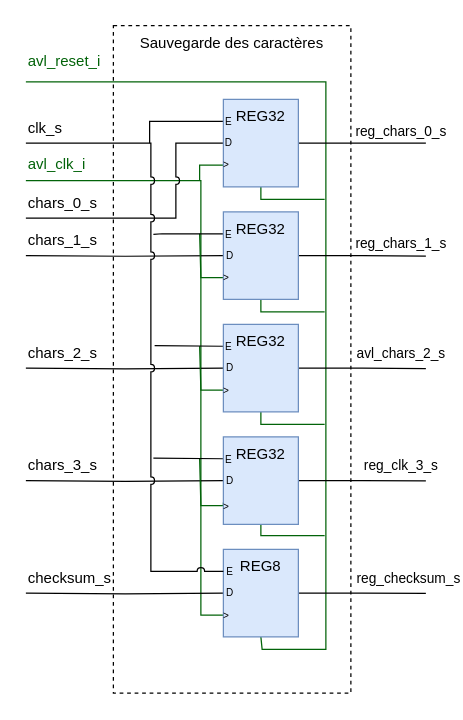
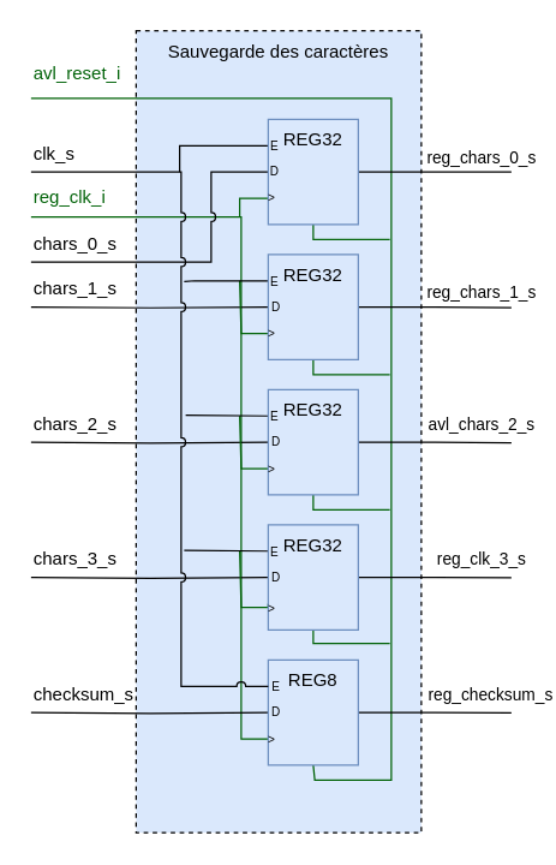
  <mxCell id="0" />
  <mxCell id="1" parent="0" />
- <mxCell id="2" value="Sauvegarde des caractères" style="rounded=0;whiteSpace=wrap;html=1;verticalAlign=top;dashed=1;" vertex="1" parent="1"><mxGeometry x="90" y="20" width="190" height="534" as="geometry" /></mxCell>
+ <mxCell id="2" value="Sauvegarde des caractères" style="rounded=0;whiteSpace=wrap;html=1;verticalAlign=top;dashed=1;fillColor=#dae8fc;" vertex="1" parent="1"><mxGeometry x="90" y="20" width="190" height="534" as="geometry" /></mxCell>
  <mxCell id="3" value="" style="endArrow=none;html=1;rounded=0;edgeStyle=orthogonalEdgeStyle;entryX=0;entryY=0.75;entryDx=0;entryDy=0;entryPerimeter=0;strokeColor=#026309;" edge="1" parent="1" target="40"><mxGeometry width="50" height="50" relative="1" as="geometry"><mxPoint x="20" y="144" as="sourcePoint" /><mxPoint x="179" y="191.5" as="targetPoint" /><Array as="points"><mxPoint x="160" y="144" /><mxPoint x="160" y="492" /><mxPoint x="179" y="492" /></Array></mxGeometry></mxCell>
- <mxCell id="4" value="avl_clk_i" style="text;strokeColor=none;align=left;fillColor=none;html=1;verticalAlign=middle;whiteSpace=wrap;rounded=0;fontColor=#026309;" vertex="1" parent="1"><mxGeometry x="20" y="116" width="70" height="30" as="geometry" /></mxCell>
+ <mxCell id="4" value="reg_clk_i" style="text;strokeColor=none;align=left;fillColor=none;html=1;verticalAlign=middle;whiteSpace=wrap;rounded=0;fontColor=#026309;" vertex="1" parent="1"><mxGeometry x="20" y="116" width="70" height="30" as="geometry" /></mxCell>
  <mxCell id="5" value="" style="endArrow=none;html=1;rounded=0;edgeStyle=orthogonalEdgeStyle;entryX=0.5;entryY=1;entryDx=0;entryDy=0;entryPerimeter=0;strokeColor=#026309;" edge="1" parent="1" target="40"><mxGeometry width="50" height="50" relative="1" as="geometry"><mxPoint x="20" y="65" as="sourcePoint" /><mxPoint x="-20" y="64" as="targetPoint" /><Array as="points"><mxPoint x="260" y="65" /><mxPoint x="260" y="519" /><mxPoint x="209" y="519" /></Array></mxGeometry></mxCell>
  <mxCell id="6" value="avl_reset_i" style="text;html=1;align=left;verticalAlign=middle;resizable=0;points=[];autosize=1;strokeColor=none;fillColor=none;fontColor=#026309;" vertex="1" parent="1"><mxGeometry x="20" y="34" width="80" height="30" as="geometry" /></mxCell>
  <mxCell id="7" value="clk_s" style="text;strokeColor=none;align=left;fillColor=none;html=1;verticalAlign=middle;whiteSpace=wrap;rounded=0;" vertex="1" parent="1"><mxGeometry x="20" y="87" width="60" height="30" as="geometry" /></mxCell>
  <mxCell id="8" value="" style="endArrow=none;html=1;rounded=0;edgeStyle=orthogonalEdgeStyle;entryX=0;entryY=0.5;entryDx=0;entryDy=0;entryPerimeter=0;jumpStyle=arc;" edge="1" parent="1" target="23"><mxGeometry width="50" height="50" relative="1" as="geometry"><mxPoint x="20" y="174" as="sourcePoint" /><mxPoint x="-20" y="174" as="targetPoint" /><Array as="points"><mxPoint x="140" y="174" /><mxPoint x="140" y="114" /></Array></mxGeometry></mxCell>
  <mxCell id="9" value="chars_0_s" style="text;html=1;align=left;verticalAlign=middle;resizable=0;points=[];autosize=1;strokeColor=none;fillColor=none;" vertex="1" parent="1"><mxGeometry x="20" y="147" width="80" height="30" as="geometry" /></mxCell>
  <mxCell id="10" value="" style="endArrow=none;html=1;rounded=0;entryX=0;entryY=0.5;entryDx=0;entryDy=0;entryPerimeter=0;edgeStyle=orthogonalEdgeStyle;" edge="1" parent="1" target="28"><mxGeometry width="50" height="50" relative="1" as="geometry"><mxPoint x="20" y="204" as="sourcePoint" /><mxPoint x="-20" y="204" as="targetPoint" /></mxGeometry></mxCell>
  <mxCell id="11" value="chars_1_s" style="text;html=1;align=left;verticalAlign=middle;resizable=0;points=[];autosize=1;strokeColor=none;fillColor=none;" vertex="1" parent="1"><mxGeometry x="20" y="177" width="80" height="30" as="geometry" /></mxCell>
  <mxCell id="12" value="" style="endArrow=none;html=1;rounded=0;edgeStyle=orthogonalEdgeStyle;entryX=0;entryY=0.5;entryDx=0;entryDy=0;entryPerimeter=0;" edge="1" parent="1" target="33"><mxGeometry width="50" height="50" relative="1" as="geometry"><mxPoint x="20" y="294" as="sourcePoint" /><mxPoint x="-20" y="289" as="targetPoint" /></mxGeometry></mxCell>
  <mxCell id="13" value="" style="endArrow=none;html=1;rounded=0;edgeStyle=orthogonalEdgeStyle;entryX=0;entryY=0.5;entryDx=0;entryDy=0;entryPerimeter=0;" edge="1" parent="1" target="38"><mxGeometry width="50" height="50" relative="1" as="geometry"><mxPoint x="20" y="384" as="sourcePoint" /><mxPoint x="-20" y="388.17" as="targetPoint" /></mxGeometry></mxCell>
  <mxCell id="14" value="" style="endArrow=none;html=1;rounded=0;edgeStyle=orthogonalEdgeStyle;entryX=0;entryY=0.5;entryDx=0;entryDy=0;entryPerimeter=0;" edge="1" parent="1" target="40"><mxGeometry width="50" height="50" relative="1" as="geometry"><mxPoint x="20" y="474" as="sourcePoint" /><mxPoint x="-20" y="474" as="targetPoint" /></mxGeometry></mxCell>
  <mxCell id="15" value="chars_2_s" style="text;html=1;align=left;verticalAlign=middle;resizable=0;points=[];autosize=1;strokeColor=none;fillColor=none;" vertex="1" parent="1"><mxGeometry x="20" y="267" width="80" height="30" as="geometry" /></mxCell>
  <mxCell id="16" value="chars_3_s" style="text;html=1;align=left;verticalAlign=middle;resizable=0;points=[];autosize=1;strokeColor=none;fillColor=none;" vertex="1" parent="1"><mxGeometry x="20" y="357" width="80" height="30" as="geometry" /></mxCell>
  <mxCell id="17" value="checksum_s" style="text;html=1;align=left;verticalAlign=middle;resizable=0;points=[];autosize=1;strokeColor=none;fillColor=none;" vertex="1" parent="1"><mxGeometry x="20" y="447" width="90" height="30" as="geometry" /></mxCell>
  <mxCell id="18" style="edgeStyle=orthogonalEdgeStyle;rounded=0;orthogonalLoop=1;jettySize=auto;html=1;exitX=0;exitY=0.75;exitDx=0;exitDy=0;exitPerimeter=0;jumpStyle=arc;endArrow=none;endFill=0;strokeColor=#026309;" edge="1" parent="1" source="23"><mxGeometry relative="1" as="geometry"><mxPoint x="159" y="144" as="targetPoint" /><Array as="points"><mxPoint x="159" y="132" /></Array></mxGeometry></mxCell>
  <mxCell id="19" style="edgeStyle=orthogonalEdgeStyle;rounded=0;orthogonalLoop=1;jettySize=auto;html=1;exitX=0;exitY=0.25;exitDx=0;exitDy=0;exitPerimeter=0;endArrow=none;endFill=0;" edge="1" parent="1" source="23"><mxGeometry relative="1" as="geometry"><mxPoint x="119" y="114" as="targetPoint" /><Array as="points"><mxPoint x="119" y="97" /></Array></mxGeometry></mxCell>
  <mxCell id="20" style="edgeStyle=orthogonalEdgeStyle;rounded=0;orthogonalLoop=1;jettySize=auto;html=1;exitX=0.5;exitY=1;exitDx=0;exitDy=0;exitPerimeter=0;strokeColor=#026309;endArrow=none;endFill=0;" edge="1" parent="1" source="23"><mxGeometry relative="1" as="geometry"><mxPoint x="259" y="159" as="targetPoint" /><Array as="points"><mxPoint x="208" y="159" /></Array></mxGeometry></mxCell>
  <mxCell id="21" style="edgeStyle=orthogonalEdgeStyle;rounded=0;orthogonalLoop=1;jettySize=auto;html=1;exitX=1;exitY=0.5;exitDx=0;exitDy=0;exitPerimeter=0;fontColor=#026309;endArrow=none;endFill=0;" edge="1" parent="1" source="23"><mxGeometry relative="1" as="geometry"><mxPoint x="340" y="114" as="targetPoint" /></mxGeometry></mxCell>
  <mxCell id="22" value="reg_chars_0_s" style="edgeLabel;html=1;align=center;verticalAlign=middle;resizable=0;points=[];" vertex="1" connectable="0" parent="21"><mxGeometry x="0.29" y="-1" relative="1" as="geometry"><mxPoint x="16" y="-11" as="offset" /></mxGeometry></mxCell>
  <mxCell id="23" value="REG32" style="rounded=0;whiteSpace=wrap;html=1;verticalAlign=top;fillColor=#dae8fc;strokeColor=#6c8ebf;points=[[0,0.25,0,0,0],[0,0.5,0,0,0],[0,0.75,0,0,0],[0.5,1,0,0,0],[1,0.5,0,0,0]];" vertex="1" parent="1"><mxGeometry x="178" y="79" width="60" height="70" as="geometry" /></mxCell>
  <mxCell id="24" style="edgeStyle=orthogonalEdgeStyle;rounded=0;orthogonalLoop=1;jettySize=auto;html=1;exitX=0;exitY=0.75;exitDx=0;exitDy=0;exitPerimeter=0;endArrow=none;endFill=0;strokeColor=#026309;" edge="1" parent="1" source="28"><mxGeometry relative="1" as="geometry"><mxPoint x="159" y="186.4" as="targetPoint" /><Array as="points"><mxPoint x="160" y="222" /><mxPoint x="160" y="186" /></Array></mxGeometry></mxCell>
  <mxCell id="25" style="edgeStyle=orthogonalEdgeStyle;rounded=0;orthogonalLoop=1;jettySize=auto;html=1;exitX=0;exitY=0.25;exitDx=0;exitDy=0;exitPerimeter=0;endArrow=none;endFill=0;" edge="1" parent="1" source="28"><mxGeometry relative="1" as="geometry"><mxPoint x="122" y="187" as="targetPoint" /><Array as="points"><mxPoint x="129" y="187" /><mxPoint x="119" y="187" /></Array></mxGeometry></mxCell>
  <mxCell id="26" style="edgeStyle=orthogonalEdgeStyle;rounded=0;orthogonalLoop=1;jettySize=auto;html=1;exitX=0.5;exitY=1;exitDx=0;exitDy=0;exitPerimeter=0;strokeColor=#026309;endArrow=none;endFill=0;" edge="1" parent="1" source="28"><mxGeometry relative="1" as="geometry"><mxPoint x="259" y="249" as="targetPoint" /><Array as="points"><mxPoint x="208" y="249" /><mxPoint x="259" y="249" /></Array></mxGeometry></mxCell>
  <mxCell id="27" style="edgeStyle=orthogonalEdgeStyle;rounded=0;orthogonalLoop=1;jettySize=auto;html=1;exitX=1;exitY=0.5;exitDx=0;exitDy=0;exitPerimeter=0;fontColor=#026309;endArrow=none;endFill=0;" edge="1" parent="1" source="28"><mxGeometry relative="1" as="geometry"><mxPoint x="340" y="204.333" as="targetPoint" /></mxGeometry></mxCell>
  <mxCell id="28" value="REG32" style="rounded=0;whiteSpace=wrap;html=1;verticalAlign=top;fillColor=#dae8fc;strokeColor=#6c8ebf;points=[[0,0.25,0,0,0],[0,0.5,0,0,0],[0,0.75,0,0,0],[0.5,1,0,0,0],[1,0.5,0,0,0]];" vertex="1" parent="1"><mxGeometry x="178" y="169" width="60" height="70" as="geometry" /></mxCell>
  <mxCell id="29" style="edgeStyle=orthogonalEdgeStyle;rounded=0;orthogonalLoop=1;jettySize=auto;html=1;exitX=0;exitY=0.75;exitDx=0;exitDy=0;exitPerimeter=0;endArrow=none;endFill=0;strokeColor=#026309;" edge="1" parent="1" source="33"><mxGeometry relative="1" as="geometry"><mxPoint x="159" y="276.4" as="targetPoint" /><Array as="points"><mxPoint x="160" y="312" /><mxPoint x="160" y="276" /></Array></mxGeometry></mxCell>
  <mxCell id="30" style="edgeStyle=orthogonalEdgeStyle;rounded=0;orthogonalLoop=1;jettySize=auto;html=1;exitX=0;exitY=0.25;exitDx=0;exitDy=0;exitPerimeter=0;endArrow=none;endFill=0;" edge="1" parent="1" source="33"><mxGeometry relative="1" as="geometry"><mxPoint x="123" y="276" as="targetPoint" /></mxGeometry></mxCell>
  <mxCell id="31" style="edgeStyle=orthogonalEdgeStyle;rounded=0;orthogonalLoop=1;jettySize=auto;html=1;exitX=0.5;exitY=1;exitDx=0;exitDy=0;exitPerimeter=0;strokeColor=#026309;endArrow=none;endFill=0;" edge="1" parent="1" source="33"><mxGeometry relative="1" as="geometry"><mxPoint x="259" y="339" as="targetPoint" /><Array as="points"><mxPoint x="208" y="339" /></Array></mxGeometry></mxCell>
  <mxCell id="32" style="edgeStyle=orthogonalEdgeStyle;rounded=0;orthogonalLoop=1;jettySize=auto;html=1;exitX=1;exitY=0.5;exitDx=0;exitDy=0;exitPerimeter=0;fontColor=#026309;endArrow=none;endFill=0;" edge="1" parent="1" source="33"><mxGeometry relative="1" as="geometry"><mxPoint x="340" y="294.333" as="targetPoint" /></mxGeometry></mxCell>
  <mxCell id="33" value="REG32" style="rounded=0;whiteSpace=wrap;html=1;verticalAlign=top;fillColor=#dae8fc;strokeColor=#6c8ebf;points=[[0,0.25,0,0,0],[0,0.5,0,0,0],[0,0.75,0,0,0],[0.5,1,0,0,0],[1,0.5,0,0,0]];" vertex="1" parent="1"><mxGeometry x="178" y="259" width="60" height="70" as="geometry" /></mxCell>
  <mxCell id="34" style="edgeStyle=orthogonalEdgeStyle;rounded=0;orthogonalLoop=1;jettySize=auto;html=1;exitX=0;exitY=0.75;exitDx=0;exitDy=0;exitPerimeter=0;endArrow=none;endFill=0;strokeColor=#026309;" edge="1" parent="1" source="38"><mxGeometry relative="1" as="geometry"><mxPoint x="159" y="366.4" as="targetPoint" /><Array as="points"><mxPoint x="178" y="404" /><mxPoint x="160" y="404" /><mxPoint x="160" y="366" /></Array></mxGeometry></mxCell>
  <mxCell id="35" style="edgeStyle=orthogonalEdgeStyle;rounded=0;orthogonalLoop=1;jettySize=auto;html=1;exitX=0;exitY=0.25;exitDx=0;exitDy=0;exitPerimeter=0;endArrow=none;endFill=0;" edge="1" parent="1" source="38"><mxGeometry relative="1" as="geometry"><mxPoint x="122" y="366" as="targetPoint" /></mxGeometry></mxCell>
  <mxCell id="36" style="edgeStyle=orthogonalEdgeStyle;rounded=0;orthogonalLoop=1;jettySize=auto;html=1;exitX=0.5;exitY=1;exitDx=0;exitDy=0;exitPerimeter=0;strokeColor=#026309;endArrow=none;endFill=0;" edge="1" parent="1" source="38"><mxGeometry relative="1" as="geometry"><mxPoint x="259" y="428" as="targetPoint" /><Array as="points"><mxPoint x="208" y="428" /><mxPoint x="259" y="428" /></Array></mxGeometry></mxCell>
  <mxCell id="37" style="edgeStyle=orthogonalEdgeStyle;rounded=0;orthogonalLoop=1;jettySize=auto;html=1;exitX=1;exitY=0.5;exitDx=0;exitDy=0;exitPerimeter=0;fontColor=#026309;endArrow=none;endFill=0;" edge="1" parent="1" source="38"><mxGeometry relative="1" as="geometry"><mxPoint x="340" y="384.125" as="targetPoint" /></mxGeometry></mxCell>
  <mxCell id="38" value="REG32" style="rounded=0;whiteSpace=wrap;html=1;verticalAlign=top;fillColor=#dae8fc;strokeColor=#6c8ebf;points=[[0,0.25,0,0,0],[0,0.5,0,0,0],[0,0.75,0,0,0],[0.5,1,0,0,0],[1,0.5,0,0,0]];" vertex="1" parent="1"><mxGeometry x="178" y="349" width="60" height="70" as="geometry" /></mxCell>
  <mxCell id="39" style="edgeStyle=orthogonalEdgeStyle;rounded=0;orthogonalLoop=1;jettySize=auto;html=1;exitX=1;exitY=0.5;exitDx=0;exitDy=0;exitPerimeter=0;fontColor=#026309;endArrow=none;endFill=0;" edge="1" parent="1" source="40"><mxGeometry relative="1" as="geometry"><mxPoint x="340" y="474.125" as="targetPoint" /></mxGeometry></mxCell>
  <mxCell id="40" value="REG8" style="rounded=0;whiteSpace=wrap;html=1;verticalAlign=top;fillColor=#dae8fc;strokeColor=#6c8ebf;points=[[0,0.25,0,0,0],[0,0.5,0,0,0],[0,0.75,0,0,0],[0.5,1,0,0,0],[1,0.5,0,0,0]];" vertex="1" parent="1"><mxGeometry x="178" y="439" width="60" height="70" as="geometry" /></mxCell>
  <mxCell id="41" value="" style="endArrow=none;html=1;rounded=0;edgeStyle=orthogonalEdgeStyle;entryX=0;entryY=0.25;entryDx=0;entryDy=0;entryPerimeter=0;jumpStyle=arc;" edge="1" parent="1" target="40"><mxGeometry width="50" height="50" relative="1" as="geometry"><mxPoint x="20" y="114" as="sourcePoint" /><mxPoint x="179" y="53" as="targetPoint" /><Array as="points"><mxPoint x="120" y="114" /><mxPoint x="120" y="457" /></Array></mxGeometry></mxCell>
  <mxCell id="42" value="E" style="text;html=1;align=center;verticalAlign=middle;resizable=0;points=[];autosize=1;strokeColor=none;fillColor=none;fontSize=8;" vertex="1" parent="1"><mxGeometry x="167" y="87" width="30" height="20" as="geometry" /></mxCell>
  <mxCell id="43" value="E" style="text;html=1;align=center;verticalAlign=middle;resizable=0;points=[];autosize=1;strokeColor=none;fillColor=none;fontSize=8;" vertex="1" parent="1"><mxGeometry x="167" y="177" width="30" height="20" as="geometry" /></mxCell>
  <mxCell id="44" value="E" style="text;html=1;align=center;verticalAlign=middle;resizable=0;points=[];autosize=1;strokeColor=none;fillColor=none;fontSize=8;" vertex="1" parent="1"><mxGeometry x="167" y="267" width="30" height="20" as="geometry" /></mxCell>
  <mxCell id="45" value="E" style="text;html=1;align=center;verticalAlign=middle;resizable=0;points=[];autosize=1;strokeColor=none;fillColor=none;fontSize=8;" vertex="1" parent="1"><mxGeometry x="168" y="447" width="30" height="20" as="geometry" /></mxCell>
  <mxCell id="46" value="E" style="text;html=1;align=center;verticalAlign=middle;resizable=0;points=[];autosize=1;strokeColor=none;fillColor=none;fontSize=8;" vertex="1" parent="1"><mxGeometry x="167" y="357" width="30" height="20" as="geometry" /></mxCell>
  <mxCell id="47" value="D" style="text;html=1;align=center;verticalAlign=middle;resizable=0;points=[];autosize=1;strokeColor=none;fillColor=none;fontSize=8;" vertex="1" parent="1"><mxGeometry x="167" y="104" width="30" height="20" as="geometry" /></mxCell>
  <mxCell id="48" value="D" style="text;html=1;align=center;verticalAlign=middle;resizable=0;points=[];autosize=1;strokeColor=none;fillColor=none;fontSize=8;" vertex="1" parent="1"><mxGeometry x="168" y="194" width="30" height="20" as="geometry" /></mxCell>
  <mxCell id="49" value="D" style="text;html=1;align=center;verticalAlign=middle;resizable=0;points=[];autosize=1;strokeColor=none;fillColor=none;fontSize=8;" vertex="1" parent="1"><mxGeometry x="168" y="284" width="30" height="20" as="geometry" /></mxCell>
  <mxCell id="50" value="D" style="text;html=1;align=center;verticalAlign=middle;resizable=0;points=[];autosize=1;strokeColor=none;fillColor=none;fontSize=8;" vertex="1" parent="1"><mxGeometry x="168" y="374" width="30" height="20" as="geometry" /></mxCell>
  <mxCell id="51" value="D" style="text;html=1;align=center;verticalAlign=middle;resizable=0;points=[];autosize=1;strokeColor=none;fillColor=none;fontSize=8;" vertex="1" parent="1"><mxGeometry x="168" y="464" width="30" height="20" as="geometry" /></mxCell>
  <mxCell id="52" value="&amp;gt;" style="text;html=1;align=center;verticalAlign=middle;resizable=0;points=[];autosize=1;strokeColor=none;fillColor=none;fontSize=8;" vertex="1" parent="1"><mxGeometry x="165" y="482" width="30" height="20" as="geometry" /></mxCell>
  <mxCell id="53" value="&amp;gt;" style="text;html=1;align=center;verticalAlign=middle;resizable=0;points=[];autosize=1;strokeColor=none;fillColor=none;fontSize=8;" vertex="1" parent="1"><mxGeometry x="165" y="395" width="30" height="20" as="geometry" /></mxCell>
  <mxCell id="54" value="&amp;gt;" style="text;html=1;align=center;verticalAlign=middle;resizable=0;points=[];autosize=1;strokeColor=none;fillColor=none;fontSize=8;" vertex="1" parent="1"><mxGeometry x="165" y="302" width="30" height="20" as="geometry" /></mxCell>
  <mxCell id="55" value="&amp;gt;" style="text;html=1;align=center;verticalAlign=middle;resizable=0;points=[];autosize=1;strokeColor=none;fillColor=none;fontSize=8;" vertex="1" parent="1"><mxGeometry x="165" y="212" width="30" height="20" as="geometry" /></mxCell>
  <mxCell id="56" value="&amp;gt;" style="text;html=1;align=center;verticalAlign=middle;resizable=0;points=[];autosize=1;strokeColor=none;fillColor=none;fontSize=8;" vertex="1" parent="1"><mxGeometry x="165" y="121" width="30" height="20" as="geometry" /></mxCell>
  <mxCell id="57" value="reg_chars_1_s" style="edgeLabel;html=1;align=center;verticalAlign=middle;resizable=0;points=[];" vertex="1" connectable="0" parent="1"><mxGeometry x="319.999" y="193.995" as="geometry" /></mxCell>
  <mxCell id="58" value="avl_chars_2_s" style="edgeLabel;html=1;align=center;verticalAlign=middle;resizable=0;points=[];" vertex="1" connectable="0" parent="1"><mxGeometry x="319.999" y="281.995" as="geometry" /></mxCell>
  <mxCell id="59" value="reg_clk_3_s" style="edgeLabel;html=1;align=center;verticalAlign=middle;resizable=0;points=[];" vertex="1" connectable="0" parent="1"><mxGeometry x="319.999" y="371.995" as="geometry" /></mxCell>
  <mxCell id="60" value="reg_checksum_s" style="edgeLabel;html=1;align=center;verticalAlign=middle;resizable=0;points=[];" vertex="1" connectable="0" parent="1"><mxGeometry x="325.999" y="461.995" as="geometry" /></mxCell>
